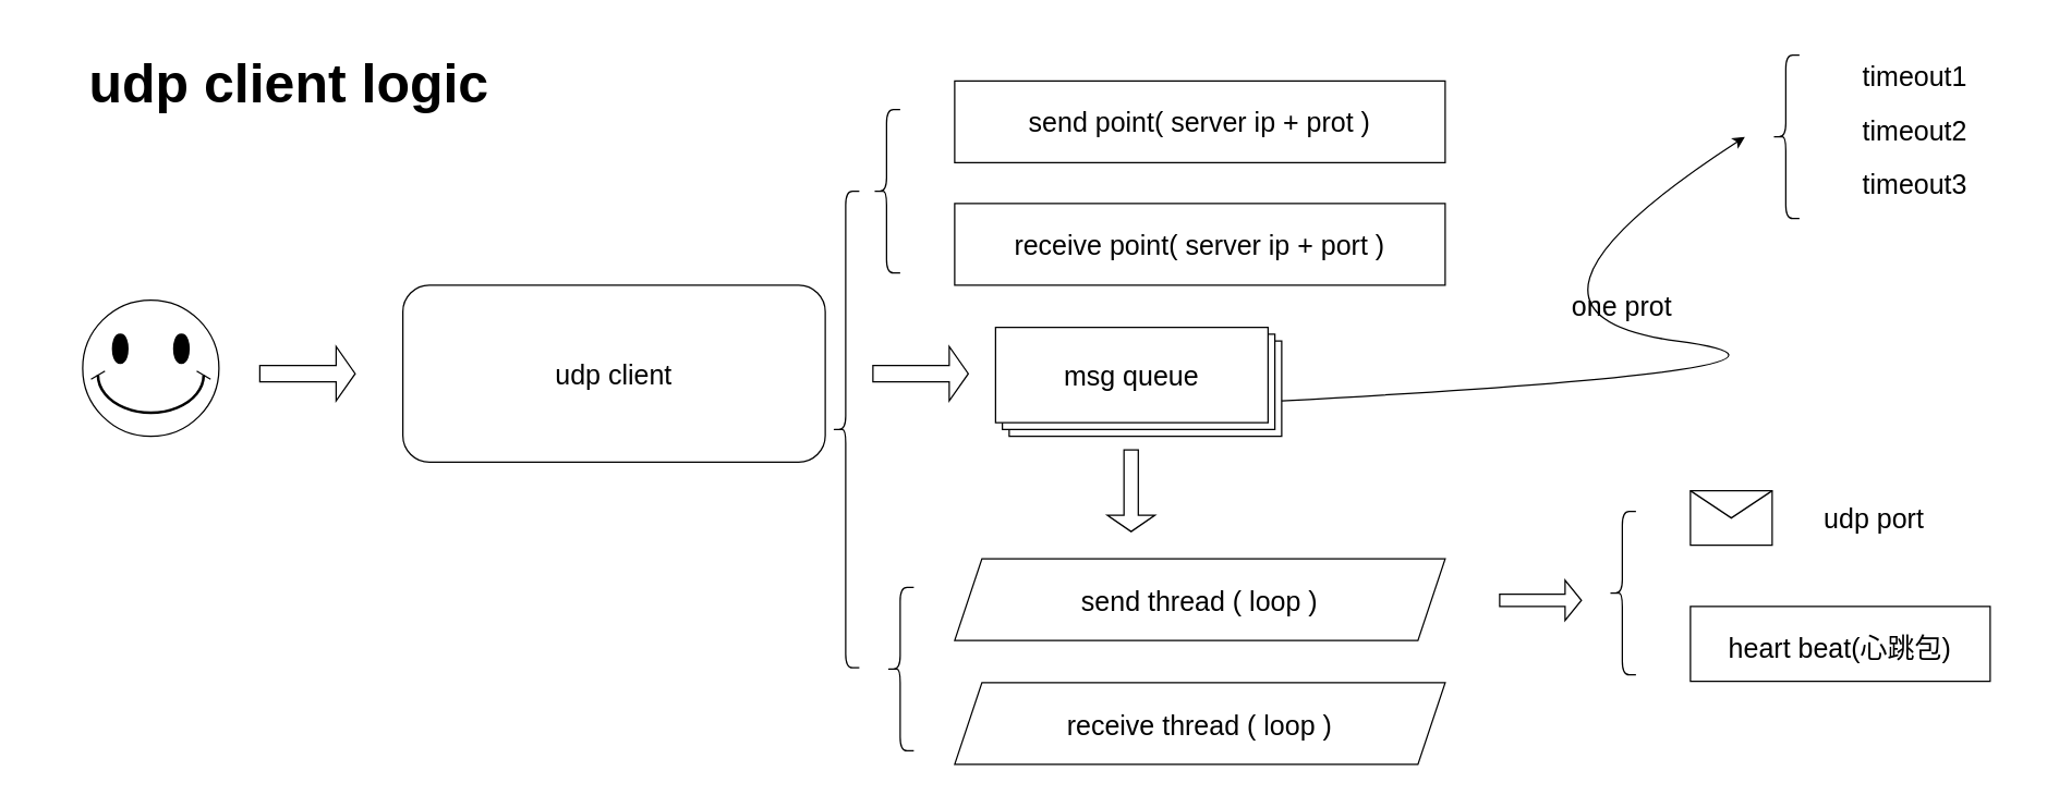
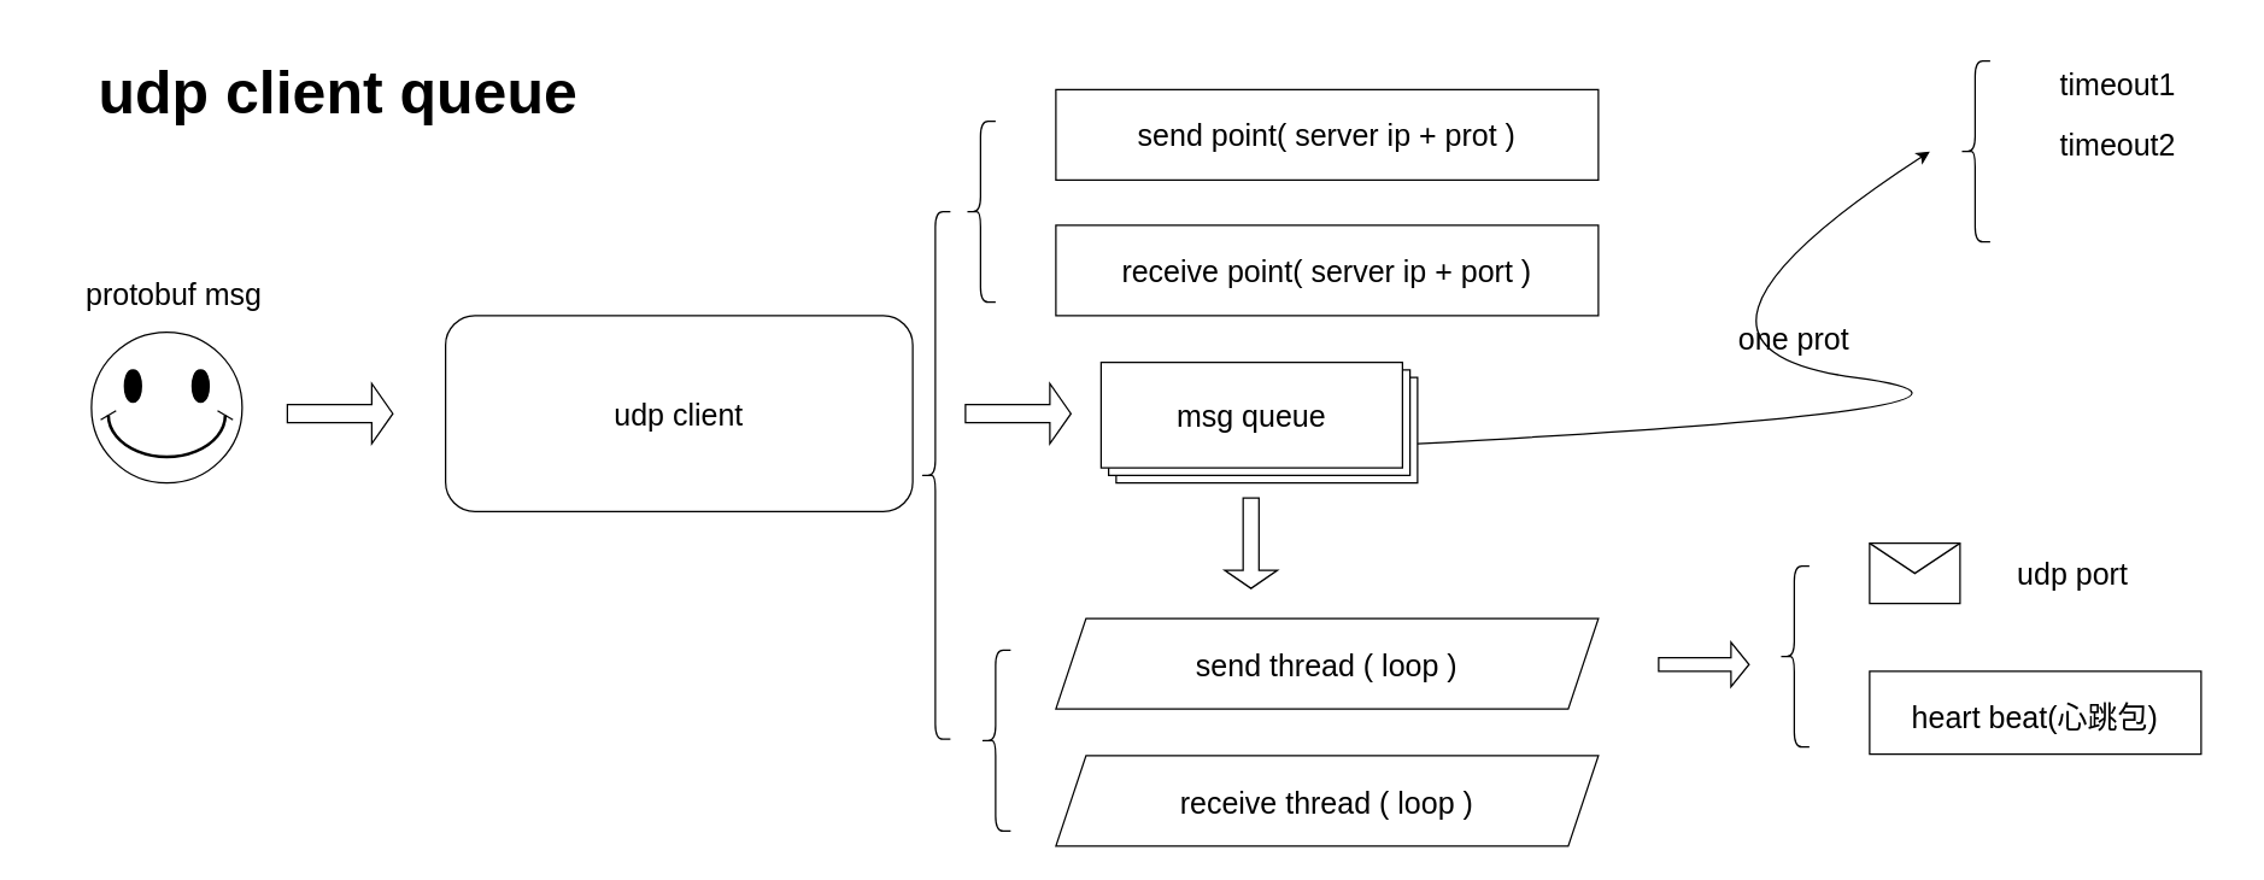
  <mxCell id="0" />
  <mxCell id="1" parent="0" />
  <mxCell id="2" value="" style="rounded=1;whiteSpace=wrap;html=1;fontSize=20;" vertex="1" parent="1"><mxGeometry x="295" y="209" width="310" height="130" as="geometry" /></mxCell>
  <mxCell id="3" value="udp client" style="text;html=1;strokeColor=none;fillColor=none;align=center;verticalAlign=middle;whiteSpace=wrap;rounded=0;fontSize=20;" vertex="1" parent="1"><mxGeometry x="295" y="209" width="310" height="130" as="geometry" /></mxCell>
  <mxCell id="4" value="" style="verticalLabelPosition=bottom;verticalAlign=top;html=1;shape=mxgraph.basic.smiley;fontSize=20;" vertex="1" parent="1"><mxGeometry x="60" y="220" width="100" height="100" as="geometry" /></mxCell>
  <mxCell id="5" value="" style="shape=singleArrow;whiteSpace=wrap;html=1;fontSize=20;" vertex="1" parent="1"><mxGeometry x="190" y="254" width="70" height="40" as="geometry" /></mxCell>
+ <mxCell id="6" value="protobuf msg" style="text;html=1;strokeColor=none;fillColor=none;align=center;verticalAlign=middle;whiteSpace=wrap;rounded=0;fontSize=20;" vertex="1" parent="1"><mxGeometry y="179" width="190" height="30" as="geometry" x="20" /></mxCell>
  <mxCell id="7" value="" style="shape=curlyBracket;whiteSpace=wrap;html=1;rounded=1;fontSize=20;" vertex="1" parent="1"><mxGeometry x="640" y="80" width="20" height="120" as="geometry" /></mxCell>
  <mxCell id="8" value="" style="shape=curlyBracket;whiteSpace=wrap;html=1;rounded=1;fontSize=20;" vertex="1" parent="1"><mxGeometry x="650" y="431" width="20" height="120" as="geometry" /></mxCell>
  <mxCell id="9" value="" style="shape=curlyBracket;whiteSpace=wrap;html=1;rounded=1;fontSize=20;" vertex="1" parent="1"><mxGeometry x="610" y="140" width="20" height="350" as="geometry" /></mxCell>
  <mxCell id="10" value="" style="group" vertex="1" connectable="0" parent="1"><mxGeometry x="700" y="410" width="360" height="61" as="geometry" /></mxCell>
  <mxCell id="11" value="" style="shape=parallelogram;perimeter=parallelogramPerimeter;whiteSpace=wrap;html=1;fixedSize=1;fontSize=20;" vertex="1" parent="10"><mxGeometry width="360" height="60" as="geometry" /></mxCell>
  <mxCell id="12" value="send thread ( loop )" style="text;html=1;strokeColor=none;fillColor=none;align=center;verticalAlign=middle;whiteSpace=wrap;rounded=0;fontSize=20;" vertex="1" parent="10"><mxGeometry y="1" width="360" height="60" as="geometry" /></mxCell>
  <mxCell id="13" value="" style="group" vertex="1" connectable="0" parent="1"><mxGeometry x="700" y="59" width="360" height="60" as="geometry" /></mxCell>
  <mxCell id="14" value="" style="rounded=0;whiteSpace=wrap;html=1;fontSize=20;" vertex="1" parent="13"><mxGeometry width="360" height="60" as="geometry" /></mxCell>
  <mxCell id="15" value="send point( server ip + prot )" style="text;html=1;strokeColor=none;fillColor=none;align=center;verticalAlign=middle;whiteSpace=wrap;rounded=0;fontSize=20;" vertex="1" parent="13"><mxGeometry width="360" height="60" as="geometry" /></mxCell>
  <mxCell id="16" value="" style="group" vertex="1" connectable="0" parent="1"><mxGeometry x="700" y="149" width="360" height="60" as="geometry" /></mxCell>
  <mxCell id="17" value="" style="rounded=0;whiteSpace=wrap;html=1;fontSize=20;" vertex="1" parent="16"><mxGeometry width="360" height="60" as="geometry" /></mxCell>
  <mxCell id="18" value="receive point( server ip + port )" style="text;html=1;strokeColor=none;fillColor=none;align=center;verticalAlign=middle;whiteSpace=wrap;rounded=0;fontSize=20;" vertex="1" parent="16"><mxGeometry width="360" height="60" as="geometry" /></mxCell>
  <mxCell id="19" value="" style="group" vertex="1" connectable="0" parent="1"><mxGeometry x="700" y="501" width="360" height="61" as="geometry" /></mxCell>
  <mxCell id="20" value="" style="shape=parallelogram;perimeter=parallelogramPerimeter;whiteSpace=wrap;html=1;fixedSize=1;fontSize=20;" vertex="1" parent="19"><mxGeometry width="360" height="60" as="geometry" /></mxCell>
  <mxCell id="21" value="receive thread ( loop )" style="text;html=1;strokeColor=none;fillColor=none;align=center;verticalAlign=middle;whiteSpace=wrap;rounded=0;fontSize=20;" vertex="1" parent="19"><mxGeometry y="1" width="360" height="60" as="geometry" /></mxCell>
  <mxCell id="22" value="" style="shape=message;html=1;whiteSpace=wrap;html=1;outlineConnect=0;fontSize=20;" vertex="1" parent="1"><mxGeometry x="1240" y="360" width="60" height="40" as="geometry" /></mxCell>
  <mxCell id="23" value="" style="shape=singleArrow;whiteSpace=wrap;html=1;fontSize=20;" vertex="1" parent="1"><mxGeometry x="1100" y="425.75" width="60" height="29.5" as="geometry" /></mxCell>
  <mxCell id="24" value="" style="group" vertex="1" connectable="0" parent="1"><mxGeometry x="730" y="240" width="210" height="80" as="geometry" /></mxCell>
  <mxCell id="25" value="" style="verticalLabelPosition=bottom;verticalAlign=top;html=1;shape=mxgraph.basic.layered_rect;dx=10;outlineConnect=0;fontSize=20;" vertex="1" parent="24"><mxGeometry width="210" height="80" as="geometry" /></mxCell>
  <mxCell id="26" value="msg queue" style="text;html=1;strokeColor=none;fillColor=none;align=center;verticalAlign=middle;whiteSpace=wrap;rounded=0;fontSize=20;" vertex="1" parent="24"><mxGeometry width="200" height="70" as="geometry" /></mxCell>
  <mxCell id="27" value="" style="shape=singleArrow;whiteSpace=wrap;html=1;fontSize=20;" vertex="1" parent="1"><mxGeometry x="640" y="254" width="70" height="40" as="geometry" /></mxCell>
  <mxCell id="28" value="" style="shape=singleArrow;direction=south;whiteSpace=wrap;html=1;fontSize=20;" vertex="1" parent="1"><mxGeometry x="812" y="330" width="35" height="60" as="geometry" /></mxCell>
  <mxCell id="29" value="" style="shape=curlyBracket;whiteSpace=wrap;html=1;rounded=1;fontSize=20;size=0.5;" vertex="1" parent="1"><mxGeometry x="1180" y="375.25" width="20" height="120" as="geometry" /></mxCell>
  <mxCell id="30" value="" style="group" vertex="1" connectable="0" parent="1"><mxGeometry x="1240" y="445" width="220" height="55" as="geometry" /></mxCell>
  <mxCell id="31" value="" style="rounded=0;whiteSpace=wrap;html=1;fontSize=20;" vertex="1" parent="30"><mxGeometry width="220" height="55" as="geometry" /></mxCell>
  <mxCell id="32" value="heart beat(心跳包)" style="text;html=1;strokeColor=none;fillColor=none;align=center;verticalAlign=middle;whiteSpace=wrap;rounded=0;fontSize=20;" vertex="1" parent="30"><mxGeometry y="5" width="220" height="50" as="geometry" /></mxCell>
  <mxCell id="33" value="" style="curved=1;endArrow=classic;html=1;rounded=0;fontSize=20;" edge="1" parent="1"><mxGeometry width="50" height="50" relative="1" as="geometry"><mxPoint x="940" y="294" as="sourcePoint" /><mxPoint x="1280" y="100" as="targetPoint" /><Array as="points"><mxPoint x="1380" y="270" /><mxPoint x="1080" y="230" /></Array></mxGeometry></mxCell>
  <mxCell id="34" value="" style="shape=curlyBracket;whiteSpace=wrap;html=1;rounded=1;fontSize=20;" vertex="1" parent="1"><mxGeometry x="1300" y="40" width="20" height="120" as="geometry" /></mxCell>
  <mxCell id="35" value="one prot" style="text;html=1;strokeColor=none;fillColor=none;align=center;verticalAlign=middle;whiteSpace=wrap;rounded=0;fontSize=20;" vertex="1" parent="1"><mxGeometry x="1110" y="209" width="160" height="30" as="geometry" /></mxCell>
  <mxCell id="36" value="" style="group" vertex="1" connectable="0" parent="1"><mxGeometry x="1330" y="40" width="150" height="109" as="geometry" /></mxCell>
  <mxCell id="37" value="timeout1" style="text;html=1;strokeColor=none;fillColor=none;align=center;verticalAlign=middle;whiteSpace=wrap;rounded=0;fontSize=20;" vertex="1" parent="36"><mxGeometry width="150" height="30" as="geometry" /></mxCell>
  <mxCell id="38" value="timeout2" style="text;html=1;strokeColor=none;fillColor=none;align=center;verticalAlign=middle;whiteSpace=wrap;rounded=0;fontSize=20;" vertex="1" parent="36"><mxGeometry y="40" width="150" height="30" as="geometry" /></mxCell>
- <mxCell id="39" value="timeout3" style="text;html=1;strokeColor=none;fillColor=none;align=center;verticalAlign=middle;whiteSpace=wrap;rounded=0;fontSize=20;" vertex="1" parent="36"><mxGeometry y="79" width="150" height="30" as="geometry" /></mxCell>
- <mxCell id="40" value="&lt;h1&gt;udp client logic&lt;/h1&gt;" style="text;html=1;strokeColor=none;fillColor=none;spacing=5;spacingTop=-20;whiteSpace=wrap;overflow=hidden;rounded=0;fontSize=20;" vertex="1" parent="1"><mxGeometry x="60" y="20" width="340" height="120" as="geometry" /></mxCell>
+ <mxCell id="40" value="&lt;h1&gt;udp client queue&lt;/h1&gt;" style="text;html=1;strokeColor=none;fillColor=none;spacing=5;spacingTop=-20;whiteSpace=wrap;overflow=hidden;rounded=0;fontSize=20;" vertex="1" parent="1"><mxGeometry x="60" y="20" width="340" height="120" as="geometry" /></mxCell>
  <mxCell id="41" value="udp port" style="text;html=1;strokeColor=none;fillColor=none;align=center;verticalAlign=middle;whiteSpace=wrap;rounded=0;fontSize=20;" vertex="1" parent="1"><mxGeometry x="1310" y="365" width="130" height="30" as="geometry" /></mxCell>
